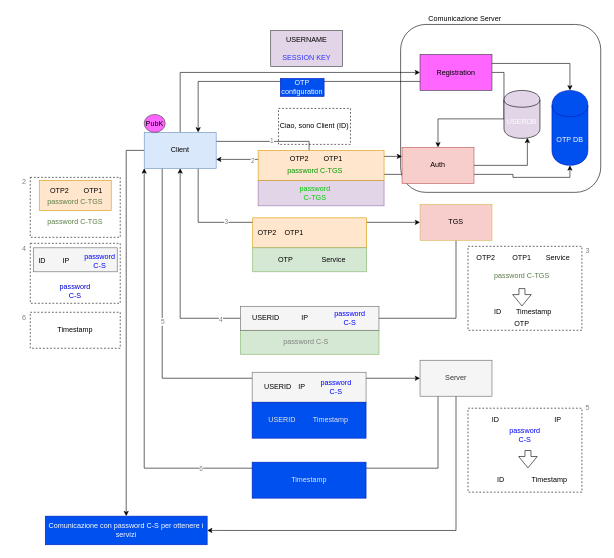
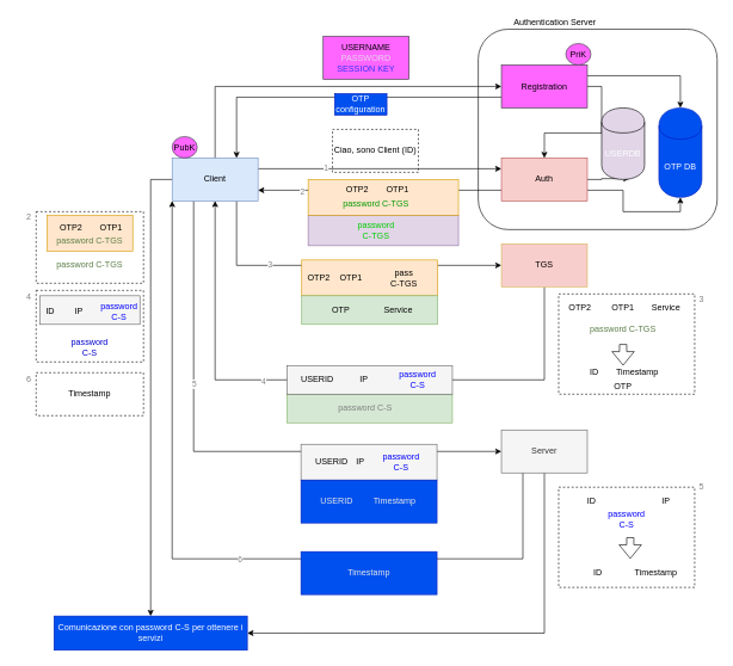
  <mxCell id="0" />
  <mxCell id="1" parent="0" />
  <mxCell id="2" value="" style="rounded=1;whiteSpace=wrap;html=1;fillColor=none;" vertex="1" parent="1"><mxGeometry x="667.63" y="40" width="333.75" height="280" as="geometry" /></mxCell>
  <mxCell id="3" value="" style="rounded=0;whiteSpace=wrap;html=1;dashed=1;fillColor=none;" parent="1" vertex="1"><mxGeometry x="780" y="410" width="190" height="140" as="geometry" /></mxCell>
  <mxCell id="4" value="" style="rounded=0;whiteSpace=wrap;html=1;dashed=1;fillColor=none;" parent="1" vertex="1"><mxGeometry y="520" width="150" height="60" as="geometry" x="50" /></mxCell>
  <mxCell id="5" style="edgeStyle=orthogonalEdgeStyle;rounded=0;orthogonalLoop=1;jettySize=auto;html=1;exitX=1;exitY=0.25;exitDx=0;exitDy=0;entryX=0;entryY=0.25;entryDx=0;entryDy=0;" parent="1" source="13" target="18" edge="1"><mxGeometry relative="1" as="geometry" /></mxCell>
  <mxCell id="6" value="1" style="edgeLabel;html=1;align=center;verticalAlign=middle;resizable=0;points=[];fontColor=#808080;" parent="5" vertex="1" connectable="0"><mxGeometry x="-0.449" y="1" relative="1" as="geometry"><mxPoint as="offset" /></mxGeometry></mxCell>
  <mxCell id="7" style="edgeStyle=orthogonalEdgeStyle;rounded=0;orthogonalLoop=1;jettySize=auto;html=1;exitX=0.75;exitY=1;exitDx=0;exitDy=0;entryX=0;entryY=0.5;entryDx=0;entryDy=0;" parent="1" source="13" target="21" edge="1"><mxGeometry relative="1" as="geometry" /></mxCell>
  <mxCell id="8" value="3" style="edgeLabel;html=1;align=center;verticalAlign=middle;resizable=0;points=[];fontColor=#808080;" parent="7" vertex="1" connectable="0"><mxGeometry x="-0.615" y="46" relative="1" as="geometry"><mxPoint as="offset" /></mxGeometry></mxCell>
  <mxCell id="9" style="edgeStyle=orthogonalEdgeStyle;rounded=0;orthogonalLoop=1;jettySize=auto;html=1;exitX=0.25;exitY=1;exitDx=0;exitDy=0;entryX=0;entryY=0.5;entryDx=0;entryDy=0;fontColor=#808080;" parent="1" source="13" target="38" edge="1"><mxGeometry relative="1" as="geometry" /></mxCell>
  <mxCell id="10" value="5" style="edgeLabel;html=1;align=center;verticalAlign=middle;resizable=0;points=[];fontColor=#808080;" parent="9" vertex="1" connectable="0"><mxGeometry x="-0.103" y="96" relative="1" as="geometry"><mxPoint y="1" as="offset" /></mxGeometry></mxCell>
  <mxCell id="11" style="edgeStyle=orthogonalEdgeStyle;rounded=0;orthogonalLoop=1;jettySize=auto;html=1;exitX=0;exitY=0.5;exitDx=0;exitDy=0;fontColor=#000000;" parent="1" source="13" target="85" edge="1"><mxGeometry relative="1" as="geometry"><mxPoint x="210" y="912.286" as="targetPoint" /></mxGeometry></mxCell>
  <mxCell id="12" style="edgeStyle=orthogonalEdgeStyle;rounded=0;orthogonalLoop=1;jettySize=auto;html=1;exitX=0.5;exitY=0;exitDx=0;exitDy=0;entryX=0;entryY=0.5;entryDx=0;entryDy=0;" edge="1" parent="1" source="13" target="92"><mxGeometry relative="1" as="geometry" /></mxCell>
  <mxCell id="13" value="Client" style="rounded=0;whiteSpace=wrap;html=1;fillColor=#dae8fc;strokeColor=#6c8ebf;" parent="1" vertex="1"><mxGeometry x="240" y="220" width="120" height="60" as="geometry" /></mxCell>
  <mxCell id="14" style="edgeStyle=orthogonalEdgeStyle;rounded=0;orthogonalLoop=1;jettySize=auto;html=1;exitX=0;exitY=0.75;exitDx=0;exitDy=0;entryX=1;entryY=0.75;entryDx=0;entryDy=0;" parent="1" source="18" target="13" edge="1"><mxGeometry relative="1" as="geometry" /></mxCell>
  <mxCell id="15" value="2" style="edgeLabel;html=1;align=center;verticalAlign=middle;resizable=0;points=[];fontColor=#808080;" parent="14" vertex="1" connectable="0"><mxGeometry x="0.644" y="1" relative="1" as="geometry"><mxPoint as="offset" /></mxGeometry></mxCell>
  <mxCell id="16" style="edgeStyle=orthogonalEdgeStyle;rounded=0;orthogonalLoop=1;jettySize=auto;html=1;exitX=1;exitY=0.5;exitDx=0;exitDy=0;entryX=0.65;entryY=0.988;entryDx=0;entryDy=0;entryPerimeter=0;" edge="1" parent="1" source="18" target="97"><mxGeometry relative="1" as="geometry" /></mxCell>
  <mxCell id="17" style="edgeStyle=orthogonalEdgeStyle;rounded=0;orthogonalLoop=1;jettySize=auto;html=1;exitX=1;exitY=0.75;exitDx=0;exitDy=0;entryX=0.5;entryY=1;entryDx=0;entryDy=0;" edge="1" parent="1" source="18" target="98"><mxGeometry relative="1" as="geometry" /></mxCell>
- <mxCell id="18" value="&lt;div&gt;Auth&lt;/div&gt;" style="rounded=0;whiteSpace=wrap;html=1;fillColor=#f8cecc;strokeColor=#b85450;" parent="1" vertex="1"><mxGeometry x="670" y="245" width="120" height="60" as="geometry" /></mxCell>
+ <mxCell id="18" value="&lt;div&gt;Auth&lt;/div&gt;" style="rounded=0;whiteSpace=wrap;html=1;fillColor=#f8cecc;strokeColor=#b85450;" parent="1" vertex="1"><mxGeometry x="700" y="220" width="120" height="60" as="geometry" /></mxCell>
  <mxCell id="19" style="edgeStyle=orthogonalEdgeStyle;rounded=0;orthogonalLoop=1;jettySize=auto;html=1;exitX=0.5;exitY=1;exitDx=0;exitDy=0;entryX=0.5;entryY=1;entryDx=0;entryDy=0;fontColor=#000000;" parent="1" source="21" target="13" edge="1"><mxGeometry relative="1" as="geometry"><Array as="points"><mxPoint x="760" y="530" /><mxPoint x="300" y="530" /></Array></mxGeometry></mxCell>
  <mxCell id="20" value="4" style="edgeLabel;html=1;align=center;verticalAlign=middle;resizable=0;points=[];fontColor=#808080;" parent="19" vertex="1" connectable="0"><mxGeometry x="0.246" y="1" relative="1" as="geometry"><mxPoint as="offset" /></mxGeometry></mxCell>
  <mxCell id="21" value="TGS" style="rounded=0;whiteSpace=wrap;html=1;fillColor=#f8cecc;strokeColor=#d6b656;" parent="1" vertex="1"><mxGeometry x="700" y="340" width="120" height="60" as="geometry" /></mxCell>
  <mxCell id="22" value="password C-TGS" style="text;html=1;align=center;verticalAlign=middle;whiteSpace=wrap;rounded=0;fontColor=#5B7D47;" parent="1" vertex="1"><mxGeometry x="75" y="350" width="100" height="40" as="geometry" /></mxCell>
  <mxCell id="23" value="OTP1" style="text;html=1;strokeColor=none;fillColor=none;align=center;verticalAlign=middle;whiteSpace=wrap;rounded=0;" parent="1" vertex="1"><mxGeometry x="850" y="420" width="40" height="20" as="geometry" /></mxCell>
  <mxCell id="24" value="OTP2" style="text;html=1;strokeColor=none;fillColor=none;align=center;verticalAlign=middle;whiteSpace=wrap;rounded=0;" parent="1" vertex="1"><mxGeometry x="790" y="420" width="40" height="20" as="geometry" /></mxCell>
  <mxCell id="25" value="Service" style="text;html=1;strokeColor=none;fillColor=none;align=center;verticalAlign=middle;whiteSpace=wrap;rounded=0;fontColor=#000000;" parent="1" vertex="1"><mxGeometry x="910" y="420" width="40" height="20" as="geometry" /></mxCell>
  <mxCell id="26" value="password C-TGS" style="text;html=1;align=center;verticalAlign=middle;whiteSpace=wrap;rounded=0;fontColor=#5B7D47;" parent="1" vertex="1"><mxGeometry x="820" y="440" width="100" height="40" as="geometry" /></mxCell>
  <mxCell id="27" value="" style="rounded=0;whiteSpace=wrap;html=1;fillColor=#ffe6cc;strokeColor=#d79b00;" parent="1" vertex="1"><mxGeometry x="65" y="300" width="120" height="50" as="geometry" /></mxCell>
  <mxCell id="28" value="OTP1" style="text;html=1;strokeColor=none;fillColor=none;align=center;verticalAlign=middle;whiteSpace=wrap;rounded=0;" parent="1" vertex="1"><mxGeometry x="135" y="307.5" width="40" height="20" as="geometry" /></mxCell>
  <mxCell id="29" value="OTP2" style="text;html=1;strokeColor=none;fillColor=none;align=center;verticalAlign=middle;whiteSpace=wrap;rounded=0;" parent="1" vertex="1"><mxGeometry x="79" y="307.5" width="40" height="20" as="geometry" /></mxCell>
  <mxCell id="30" value="password C-TGS" style="text;html=1;strokeColor=none;fillColor=none;align=center;verticalAlign=middle;whiteSpace=wrap;rounded=0;fontColor=#5B7D47;" parent="1" vertex="1"><mxGeometry x="65" y="325" width="120" height="22.5" as="geometry" /></mxCell>
  <mxCell id="31" value="Timestamp" style="text;html=1;strokeColor=none;fillColor=none;align=center;verticalAlign=middle;whiteSpace=wrap;rounded=0;" parent="1" vertex="1"><mxGeometry x="870" y="510" width="40" height="20" as="geometry" /></mxCell>
  <mxCell id="32" value="ID" style="text;html=1;strokeColor=none;fillColor=none;align=center;verticalAlign=middle;whiteSpace=wrap;rounded=0;" parent="1" vertex="1"><mxGeometry x="810" y="510" width="40" height="20" as="geometry" /></mxCell>
  <mxCell id="33" value="" style="shape=flexArrow;endArrow=classic;html=1;fontColor=#5B7D47;entryX=0;entryY=0;entryDx=0;entryDy=0;exitX=0.5;exitY=1;exitDx=0;exitDy=0;" parent="1" source="26" target="31" edge="1"><mxGeometry width="50" height="50" relative="1" as="geometry"><mxPoint x="570" y="470" as="sourcePoint" /><mxPoint x="620" y="420" as="targetPoint" /></mxGeometry></mxCell>
  <mxCell id="34" value="OTP" style="text;html=1;strokeColor=none;fillColor=none;align=center;verticalAlign=middle;whiteSpace=wrap;rounded=0;fontColor=#000000;" parent="1" vertex="1"><mxGeometry x="850" y="530" width="40" height="20" as="geometry" /></mxCell>
  <mxCell id="35" style="edgeStyle=orthogonalEdgeStyle;rounded=0;orthogonalLoop=1;jettySize=auto;html=1;exitX=0.25;exitY=1;exitDx=0;exitDy=0;entryX=0;entryY=1;entryDx=0;entryDy=0;fontColor=#E6E6E6;" parent="1" source="38" target="13" edge="1"><mxGeometry relative="1" as="geometry"><Array as="points"><mxPoint x="730" y="780" /><mxPoint x="240" y="780" /></Array></mxGeometry></mxCell>
  <mxCell id="36" value="6" style="edgeLabel;html=1;align=center;verticalAlign=middle;resizable=0;points=[];fontColor=#808080;" parent="35" vertex="1" connectable="0"><mxGeometry x="-0.071" y="1" relative="1" as="geometry"><mxPoint as="offset" /></mxGeometry></mxCell>
  <mxCell id="37" style="edgeStyle=orthogonalEdgeStyle;rounded=0;orthogonalLoop=1;jettySize=auto;html=1;exitX=0.5;exitY=1;exitDx=0;exitDy=0;entryX=1;entryY=0.5;entryDx=0;entryDy=0;fontColor=#000000;" parent="1" source="38" target="85" edge="1"><mxGeometry relative="1" as="geometry" /></mxCell>
  <mxCell id="38" value="Server" style="rounded=0;whiteSpace=wrap;html=1;fillColor=#f5f5f5;strokeColor=#666666;fontColor=#333333;" parent="1" vertex="1"><mxGeometry x="700" y="600" width="120" height="60" as="geometry" /></mxCell>
  <mxCell id="39" value="" style="rounded=0;whiteSpace=wrap;html=1;fillColor=#d5e8d4;strokeColor=#82b366;" parent="1" vertex="1"><mxGeometry x="400.5" y="550" width="231" height="40" as="geometry" /></mxCell>
  <mxCell id="40" value="password C-S" style="text;html=1;strokeColor=none;fillColor=none;align=center;verticalAlign=middle;whiteSpace=wrap;rounded=0;fontColor=#808080;" parent="1" vertex="1"><mxGeometry x="457" y="560" width="106" height="20" as="geometry" /></mxCell>
  <mxCell id="41" value="" style="rounded=0;whiteSpace=wrap;html=1;fillColor=#f5f5f5;strokeColor=#666666;fontColor=#333333;" parent="1" vertex="1"><mxGeometry x="400.5" y="510" width="231" height="40" as="geometry" /></mxCell>
  <mxCell id="42" value="USERID" style="text;html=1;strokeColor=none;fillColor=none;align=center;verticalAlign=middle;whiteSpace=wrap;rounded=0;fontColor=#000000;" parent="1" vertex="1"><mxGeometry x="422.5" y="520" width="40" height="20" as="geometry" /></mxCell>
  <mxCell id="43" value="IP" style="text;html=1;strokeColor=none;fillColor=none;align=center;verticalAlign=middle;whiteSpace=wrap;rounded=0;fontColor=#000000;" parent="1" vertex="1"><mxGeometry x="487.5" y="520" width="40" height="20" as="geometry" /></mxCell>
  <mxCell id="44" value="password C-S" style="text;html=1;strokeColor=none;fillColor=none;align=center;verticalAlign=middle;whiteSpace=wrap;rounded=0;fontColor=#0000FF;" parent="1" vertex="1"><mxGeometry x="562.5" y="520" width="40" height="20" as="geometry" /></mxCell>
  <mxCell id="45" value="" style="rounded=0;whiteSpace=wrap;html=1;dashed=1;fillColor=none;" parent="1" vertex="1"><mxGeometry y="295" width="150" height="100" as="geometry" x="50" /></mxCell>
  <mxCell id="46" value="2" style="text;html=1;strokeColor=none;fillColor=none;align=center;verticalAlign=middle;whiteSpace=wrap;rounded=0;dashed=1;fontColor=#808080;" parent="1" vertex="1"><mxGeometry x="20" y="292.5" width="40" height="20" as="geometry" /></mxCell>
  <mxCell id="47" value="3" style="text;html=1;strokeColor=none;fillColor=none;align=center;verticalAlign=middle;whiteSpace=wrap;rounded=0;dashed=1;fontColor=#808080;" parent="1" vertex="1"><mxGeometry x="960" y="407.5" width="40" height="20" as="geometry" /></mxCell>
  <mxCell id="48" value="" style="rounded=0;whiteSpace=wrap;html=1;dashed=1;fillColor=none;" parent="1" vertex="1"><mxGeometry y="405" width="150" height="100" as="geometry" x="50" /></mxCell>
  <mxCell id="49" value="4" style="text;html=1;strokeColor=none;fillColor=none;align=center;verticalAlign=middle;whiteSpace=wrap;rounded=0;dashed=1;fontColor=#808080;" parent="1" vertex="1"><mxGeometry x="20" y="405" width="40" height="20" as="geometry" /></mxCell>
  <mxCell id="50" value="password C-S" style="text;html=1;strokeColor=none;fillColor=none;align=center;verticalAlign=middle;whiteSpace=wrap;rounded=0;fontColor=#0000CC;" parent="1" vertex="1"><mxGeometry x="105" y="475" width="40" height="20" as="geometry" /></mxCell>
  <mxCell id="51" value="" style="rounded=0;whiteSpace=wrap;html=1;fillColor=#f5f5f5;strokeColor=#666666;fontColor=#333333;" parent="1" vertex="1"><mxGeometry x="55" y="412.5" width="140" height="40" as="geometry" /></mxCell>
  <mxCell id="52" value="ID" style="text;html=1;strokeColor=none;fillColor=none;align=center;verticalAlign=middle;whiteSpace=wrap;rounded=0;fontColor=#000000;" parent="1" vertex="1"><mxGeometry y="425" width="40" height="20" as="geometry" x="50" /></mxCell>
  <mxCell id="53" value="IP" style="text;html=1;strokeColor=none;fillColor=none;align=center;verticalAlign=middle;whiteSpace=wrap;rounded=0;fontColor=#000000;" parent="1" vertex="1"><mxGeometry x="90" y="425" width="40" height="20" as="geometry" /></mxCell>
  <mxCell id="54" value="password C-S" style="text;html=1;strokeColor=none;fillColor=none;align=center;verticalAlign=middle;whiteSpace=wrap;rounded=0;fontColor=#0000FF;" parent="1" vertex="1"><mxGeometry x="146" y="425" width="40" height="20" as="geometry" /></mxCell>
  <mxCell id="55" value="" style="rounded=0;whiteSpace=wrap;html=1;fillColor=#f5f5f5;strokeColor=#666666;fontColor=#333333;" parent="1" vertex="1"><mxGeometry x="420" y="620" width="190" height="50" as="geometry" /></mxCell>
  <mxCell id="56" value="USERID" style="text;html=1;strokeColor=none;fillColor=none;align=center;verticalAlign=middle;whiteSpace=wrap;rounded=0;fontColor=#000000;" parent="1" vertex="1"><mxGeometry x="442.5" y="635" width="40" height="20" as="geometry" /></mxCell>
  <mxCell id="57" value="IP" style="text;html=1;strokeColor=none;fillColor=none;align=center;verticalAlign=middle;whiteSpace=wrap;rounded=0;fontColor=#000000;" parent="1" vertex="1"><mxGeometry x="482.5" y="635" width="40" height="20" as="geometry" /></mxCell>
  <mxCell id="58" value="password C-S" style="text;html=1;strokeColor=none;fillColor=none;align=center;verticalAlign=middle;whiteSpace=wrap;rounded=0;fontColor=#0000FF;" parent="1" vertex="1"><mxGeometry x="540" y="635" width="40" height="20" as="geometry" /></mxCell>
  <mxCell id="59" value="" style="rounded=0;whiteSpace=wrap;html=1;fillColor=#0050ef;strokeColor=#001DBC;fontColor=#ffffff;" parent="1" vertex="1"><mxGeometry x="420" y="670" width="190" height="60" as="geometry" /></mxCell>
  <mxCell id="60" value="Timestamp" style="text;html=1;strokeColor=none;fillColor=none;align=center;verticalAlign=middle;whiteSpace=wrap;rounded=0;fontColor=#E6E6E6;" parent="1" vertex="1"><mxGeometry x="531" y="690" width="40" height="20" as="geometry" /></mxCell>
  <mxCell id="61" value="USERID" style="text;html=1;strokeColor=none;fillColor=none;align=center;verticalAlign=middle;whiteSpace=wrap;rounded=0;fontColor=#E6E6E6;" parent="1" vertex="1"><mxGeometry x="450" y="690" width="40" height="20" as="geometry" /></mxCell>
  <mxCell id="62" value="" style="rounded=0;whiteSpace=wrap;html=1;fillColor=#ffe6cc;strokeColor=#d79b00;" parent="1" vertex="1"><mxGeometry x="421" y="362.5" width="190" height="50" as="geometry" /></mxCell>
  <mxCell id="63" value="OTP1" style="text;html=1;strokeColor=none;fillColor=none;align=center;verticalAlign=middle;whiteSpace=wrap;rounded=0;" parent="1" vertex="1"><mxGeometry x="470" y="377.5" width="40" height="20" as="geometry" /></mxCell>
  <mxCell id="64" value="OTP2" style="text;html=1;strokeColor=none;fillColor=none;align=center;verticalAlign=middle;whiteSpace=wrap;rounded=0;" parent="1" vertex="1"><mxGeometry x="425" y="377.5" width="40" height="20" as="geometry" /></mxCell>
  <mxCell id="65" value="" style="rounded=0;whiteSpace=wrap;html=1;fillColor=#d5e8d4;strokeColor=#82b366;" parent="1" vertex="1"><mxGeometry x="421" y="412.5" width="190" height="40" as="geometry" /></mxCell>
  <mxCell id="66" value="OTP" style="text;html=1;strokeColor=none;fillColor=none;align=center;verticalAlign=middle;whiteSpace=wrap;rounded=0;fontColor=#000000;" parent="1" vertex="1"><mxGeometry x="456" y="422.5" width="40" height="20" as="geometry" /></mxCell>
  <mxCell id="67" value="" style="rounded=0;whiteSpace=wrap;html=1;fillColor=#e1d5e7;strokeColor=#9673a6;" parent="1" vertex="1"><mxGeometry x="430" y="300" width="210" height="42.5" as="geometry" /></mxCell>
  <mxCell id="68" value="" style="rounded=0;whiteSpace=wrap;html=1;fillColor=#ffe6cc;strokeColor=#d79b00;" parent="1" vertex="1"><mxGeometry x="430" y="250" width="210" height="50" as="geometry" /></mxCell>
  <mxCell id="69" value="OTP1" style="text;html=1;strokeColor=none;fillColor=none;align=center;verticalAlign=middle;whiteSpace=wrap;rounded=0;" parent="1" vertex="1"><mxGeometry x="535" y="255" width="40" height="20" as="geometry" /></mxCell>
  <mxCell id="70" value="OTP2" style="text;html=1;strokeColor=none;fillColor=none;align=center;verticalAlign=middle;whiteSpace=wrap;rounded=0;" parent="1" vertex="1"><mxGeometry x="479" y="255" width="40" height="20" as="geometry" /></mxCell>
  <mxCell id="71" value="&lt;font color=&quot;#00CC00&quot;&gt;password C-TGS&lt;/font&gt;" style="text;html=1;strokeColor=none;fillColor=none;align=center;verticalAlign=middle;whiteSpace=wrap;rounded=0;fontColor=#5B7D47;" parent="1" vertex="1"><mxGeometry x="505" y="311.25" width="40" height="20" as="geometry" /></mxCell>
  <mxCell id="72" value="&lt;font color=&quot;#009900&quot;&gt;password C-TGS&lt;/font&gt;" style="text;html=1;strokeColor=none;fillColor=none;align=center;verticalAlign=middle;whiteSpace=wrap;rounded=0;fontColor=#5B7D47;" parent="1" vertex="1"><mxGeometry x="465" y="275" width="120" height="20" as="geometry" /></mxCell>
  <mxCell id="73" value="&lt;div&gt;5&lt;/div&gt;" style="text;html=1;strokeColor=none;fillColor=none;align=center;verticalAlign=middle;whiteSpace=wrap;rounded=0;dashed=1;fontColor=#808080;" parent="1" vertex="1"><mxGeometry x="960" y="670" width="40" height="20" as="geometry" /></mxCell>
  <mxCell id="74" value="ID" style="text;html=1;strokeColor=none;fillColor=none;align=center;verticalAlign=middle;whiteSpace=wrap;rounded=0;fontColor=#000000;" parent="1" vertex="1"><mxGeometry x="806.25" y="690" width="40" height="20" as="geometry" /></mxCell>
  <mxCell id="75" value="IP" style="text;html=1;strokeColor=none;fillColor=none;align=center;verticalAlign=middle;whiteSpace=wrap;rounded=0;fontColor=#000000;" parent="1" vertex="1"><mxGeometry x="910" y="690" width="40" height="20" as="geometry" /></mxCell>
  <mxCell id="76" value="password C-S" style="text;html=1;strokeColor=none;fillColor=none;align=center;verticalAlign=middle;whiteSpace=wrap;rounded=0;fontColor=#0000FF;" parent="1" vertex="1"><mxGeometry x="855" y="715" width="40" height="20" as="geometry" /></mxCell>
  <mxCell id="77" value="" style="shape=flexArrow;endArrow=classic;html=1;fontColor=#E6E6E6;" parent="1" edge="1"><mxGeometry width="50" height="50" relative="1" as="geometry"><mxPoint x="880" y="750" as="sourcePoint" /><mxPoint x="880" y="780" as="targetPoint" /></mxGeometry></mxCell>
  <mxCell id="78" value="Timestamp" style="text;html=1;strokeColor=none;fillColor=none;align=center;verticalAlign=middle;whiteSpace=wrap;rounded=0;fontColor=#000000;" parent="1" vertex="1"><mxGeometry x="895.5" y="790" width="40" height="20" as="geometry" /></mxCell>
  <mxCell id="79" value="ID" style="text;html=1;strokeColor=none;fillColor=none;align=center;verticalAlign=middle;whiteSpace=wrap;rounded=0;fontColor=#000000;" parent="1" vertex="1"><mxGeometry x="814.5" y="790" width="40" height="20" as="geometry" /></mxCell>
  <mxCell id="80" value="" style="rounded=0;whiteSpace=wrap;html=1;dashed=1;fillColor=none;" parent="1" vertex="1"><mxGeometry x="780" y="680" width="190" height="140" as="geometry" /></mxCell>
  <mxCell id="81" value="" style="rounded=0;whiteSpace=wrap;html=1;fillColor=#0050ef;strokeColor=#001DBC;fontColor=#ffffff;" parent="1" vertex="1"><mxGeometry x="420" y="770" width="190" height="60" as="geometry" /></mxCell>
  <mxCell id="82" value="Timestamp" style="text;html=1;strokeColor=none;fillColor=none;align=center;verticalAlign=middle;whiteSpace=wrap;rounded=0;fontColor=#E6E6E6;" parent="1" vertex="1"><mxGeometry x="495" y="790" width="40" height="20" as="geometry" /></mxCell>
  <mxCell id="83" value="Timestamp" style="text;html=1;strokeColor=none;fillColor=none;align=center;verticalAlign=middle;whiteSpace=wrap;rounded=0;fontColor=#000000;" parent="1" vertex="1"><mxGeometry x="105" y="540" width="40" height="20" as="geometry" /></mxCell>
  <mxCell id="84" value="6" style="text;html=1;strokeColor=none;fillColor=none;align=center;verticalAlign=middle;whiteSpace=wrap;rounded=0;dashed=1;fontColor=#808080;" parent="1" vertex="1"><mxGeometry x="20" y="520" width="40" height="20" as="geometry" /></mxCell>
  <mxCell id="85" value="Comunicazione con password C-S per ottenere i servizi" style="text;html=1;strokeColor=#001DBC;fillColor=#0050ef;align=center;verticalAlign=middle;whiteSpace=wrap;rounded=0;fontColor=#ffffff;" parent="1" vertex="1"><mxGeometry x="75" y="860" width="270" height="47.71" as="geometry" /></mxCell>
  <mxCell id="86" value="&lt;div&gt;&lt;font color=&quot;#000000&quot;&gt;Ciao, sono Client (ID)&lt;/font&gt;&lt;/div&gt;" style="rounded=0;whiteSpace=wrap;html=1;dashed=1;fillColor=none;fontColor=#808080;" parent="1" vertex="1"><mxGeometry x="464" y="180" width="120" height="60" as="geometry" /></mxCell>
  <mxCell id="87" value="Service" style="text;html=1;strokeColor=none;fillColor=none;align=center;verticalAlign=middle;whiteSpace=wrap;rounded=0;fontColor=#000000;" parent="1" vertex="1"><mxGeometry x="536" y="422.5" width="40" height="20" as="geometry" /></mxCell>
+ <mxCell id="88" value="&lt;div&gt;pass C-TGS&lt;/div&gt;" style="text;html=1;strokeColor=none;fillColor=none;align=center;verticalAlign=middle;whiteSpace=wrap;rounded=0;" parent="1" vertex="1"><mxGeometry x="544" y="377.5" width="40" height="20" as="geometry" /></mxCell>
  <mxCell id="89" style="edgeStyle=orthogonalEdgeStyle;rounded=0;orthogonalLoop=1;jettySize=auto;html=1;exitX=0;exitY=0.75;exitDx=0;exitDy=0;entryX=0.75;entryY=0;entryDx=0;entryDy=0;" edge="1" parent="1" source="92" target="13"><mxGeometry relative="1" as="geometry" /></mxCell>
  <mxCell id="90" style="edgeStyle=orthogonalEdgeStyle;rounded=0;orthogonalLoop=1;jettySize=auto;html=1;exitX=1;exitY=0.5;exitDx=0;exitDy=0;" edge="1" parent="1" source="92" target="18"><mxGeometry relative="1" as="geometry" /></mxCell>
  <mxCell id="91" style="edgeStyle=orthogonalEdgeStyle;rounded=0;orthogonalLoop=1;jettySize=auto;html=1;exitX=1;exitY=0.25;exitDx=0;exitDy=0;entryX=0.5;entryY=0;entryDx=0;entryDy=0;" edge="1" parent="1" source="92" target="98"><mxGeometry relative="1" as="geometry" /></mxCell>
  <mxCell id="92" value="&lt;div&gt;Registration&lt;/div&gt;" style="rounded=0;whiteSpace=wrap;html=1;fillColor=#FF66FF;strokeColor=#36393d;" vertex="1" parent="1"><mxGeometry x="700" y="90" width="120" height="60" as="geometry" /></mxCell>
- <mxCell id="93" value="&lt;font color=&quot;#009900&quot;&gt;&lt;font color=&quot;#000000&quot;&gt;USERNAME&lt;/font&gt; &lt;font color=&quot;#FF99FF&quot;&gt;&lt;font color=&quot;#E1D5E7&quot;&gt;PASSWORD&lt;/font&gt;&lt;/font&gt; &lt;/font&gt;&lt;font color=&quot;#3333FF&quot;&gt;SESSION KEY&lt;/font&gt;" style="rounded=0;whiteSpace=wrap;html=1;fillColor=#e1d5e7;strokeColor=#36393d;" vertex="1" parent="1"><mxGeometry x="451" y="50" width="120" height="60" as="geometry" /></mxCell>
+ <mxCell id="93" value="&lt;font color=&quot;#009900&quot;&gt;&lt;font color=&quot;#000000&quot;&gt;USERNAME&lt;/font&gt; &lt;font color=&quot;#FF99FF&quot;&gt;&lt;font color=&quot;#E1D5E7&quot;&gt;PASSWORD&lt;/font&gt;&lt;/font&gt; &lt;/font&gt;&lt;font color=&quot;#3333FF&quot;&gt;SESSION KEY&lt;/font&gt;" style="rounded=0;whiteSpace=wrap;html=1;fillColor=#FF66FF;strokeColor=#36393d;" vertex="1" parent="1"><mxGeometry x="451" y="50" width="120" height="60" as="geometry" /></mxCell>
  <mxCell id="94" value="PubK" style="ellipse;whiteSpace=wrap;html=1;fillColor=#FF66FF;strokeColor=#36393d;" vertex="1" parent="1"><mxGeometry x="240" y="190" width="35" height="30" as="geometry" /></mxCell>
+ <mxCell id="95" value="PriK" style="ellipse;whiteSpace=wrap;html=1;fillColor=#FF66FF;strokeColor=#36393d;" vertex="1" parent="1"><mxGeometry x="790" y="60" width="35" height="30" as="geometry" /></mxCell>
  <mxCell id="96" value="OTP configuration" style="rounded=0;whiteSpace=wrap;html=1;fillColor=#0050ef;strokeColor=#001DBC;fontColor=#ffffff;" vertex="1" parent="1"><mxGeometry x="467" y="130" width="73" height="30" as="geometry" /></mxCell>
- <mxCell id="97" value="USERDB" style="shape=cylinder;whiteSpace=wrap;html=1;boundedLbl=1;backgroundOutline=1;fillColor=#E1D5E7;strokeColor=#000000;fontColor=#ffffff;" vertex="1" parent="1"><mxGeometry x="840" y="150" width="60" height="80" as="geometry" /></mxCell>
+ <mxCell id="97" value="USERDB" style="shape=cylinder;whiteSpace=wrap;html=1;boundedLbl=1;backgroundOutline=1;fillColor=#E1D5E7;strokeColor=#000000;fontColor=#ffffff;" vertex="1" parent="1"><mxGeometry x="840" y="150" width="60" height="100" as="geometry" /></mxCell>
  <mxCell id="98" value="OTP DB" style="shape=cylinder;whiteSpace=wrap;html=1;boundedLbl=1;backgroundOutline=1;fillColor=#0050ef;strokeColor=#001DBC;fontColor=#ffffff;" vertex="1" parent="1"><mxGeometry x="920" y="150" width="60" height="125" as="geometry" /></mxCell>
- <mxCell id="99" value="Comunicazione Server" style="text;html=1;strokeColor=none;fillColor=none;align=center;verticalAlign=middle;whiteSpace=wrap;rounded=0;" vertex="1" parent="1"><mxGeometry x="700" y="20" width="150" height="20" as="geometry" /></mxCell>
+ <mxCell id="99" value="Authentication Server" style="text;html=1;strokeColor=none;fillColor=none;align=center;verticalAlign=middle;whiteSpace=wrap;rounded=0;" vertex="1" parent="1"><mxGeometry x="700" y="20" width="150" height="20" as="geometry" /></mxCell>
